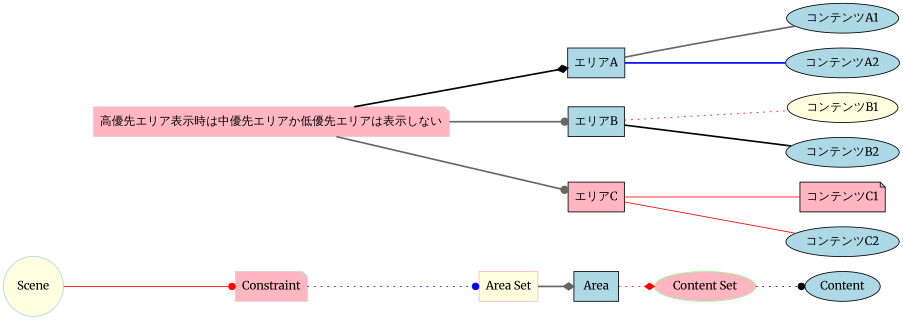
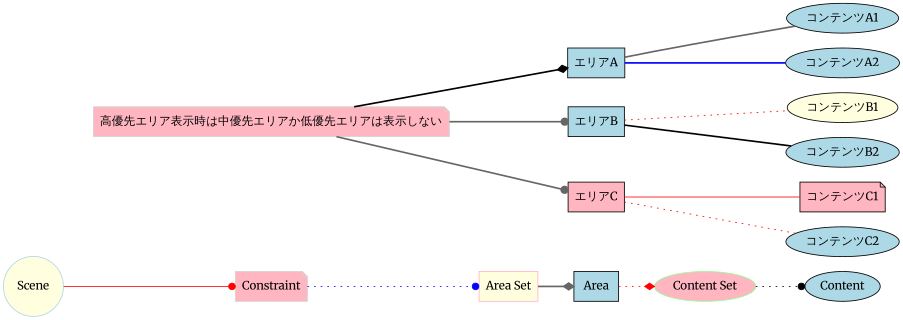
  digraph {
    clusterrank=global
    fontname=Merriweather
    rankdir=LR
    node [fillcolor=lightblue fontname=Merriweather shape=ellipse style=filled]
    edge [color=red fontname=Merriweather style=bold]
    Area [shape=box]
    n2 [label="エリアA" shape=box]
    n3 [label="エリアB" shape=box]
    n4 [fillcolor=lightpink label="エリアC" shape=box]
    Content
    n6 [label="コンテンツA1"]
    n7 [fillcolor=lightyellow label="コンテンツB1"]
    n8 [fillcolor=lightpink label="コンテンツC1" shape=note]
    n9 [label="コンテンツA2"]
    n10 [label="コンテンツB2"]
    n11 [label="コンテンツC2"]
    Constraint [color=lightgrey fillcolor=lightpink shape=note]
    n13 [color=lightgrey fillcolor=lightpink label="高優先エリア表示時は中優先エリアか低優先エリアは表示しない" shape=note]
    "Area Set" [color=lightpink fillcolor=lightyellow shape=box]
    "Content Set" [color=palegreen fillcolor=lightpink]
    Scene [color=lightblue fillcolor=lightyellow shape=circle]
    subgraph sub_1 {
      rank=same
      Area
      n2
      n3
      n4
    }
    subgraph sub_2 {
      rank=same
      Content
      n6
      n7
      n8
      n9
      n10
      n11
    }
    subgraph sub_3 {
      rank=same
      Constraint
      n13
    }
    subgraph sub_4 {
      rank=same
      Constraint
    }
    subgraph sub_5 {
      rank=same
      Constraint
    }
    subgraph sub_6 {
      "Area Set"
    }
    subgraph sub_7 {
      "Content Set"
    }
    subgraph sub_8 {
      rank=same
      Scene
    }
    Area -> "Content Set" [arrowhead=diamond style=dotted]
    n2 -> n6 [color=gray40 dir=none]
    n2 -> n9 [color=blue dir=none]
    n3 -> n7 [dir=none style=dotted]
    n3 -> n10 [color=black dir=none]
    n4 -> n8 [dir=none style=solid]
-   n4 -> n11 [dir=none style=solid]
+   n4 -> n11 [dir=none style=dotted]
    Constraint -> "Area Set" [arrowhead=dot color=blue style=dotted]
    n13 -> n2 [arrowhead=diamond color=black]
    n13 -> n3 [arrowhead=dot color=gray40]
    n13 -> n4 [arrowhead=dot color=gray40]
    "Area Set" -> Area [arrowhead=diamond color=gray40]
    "Content Set" -> Content [arrowhead=dot color=black style=dotted]
    Scene -> Constraint [arrowhead=dot style=solid]
  }
